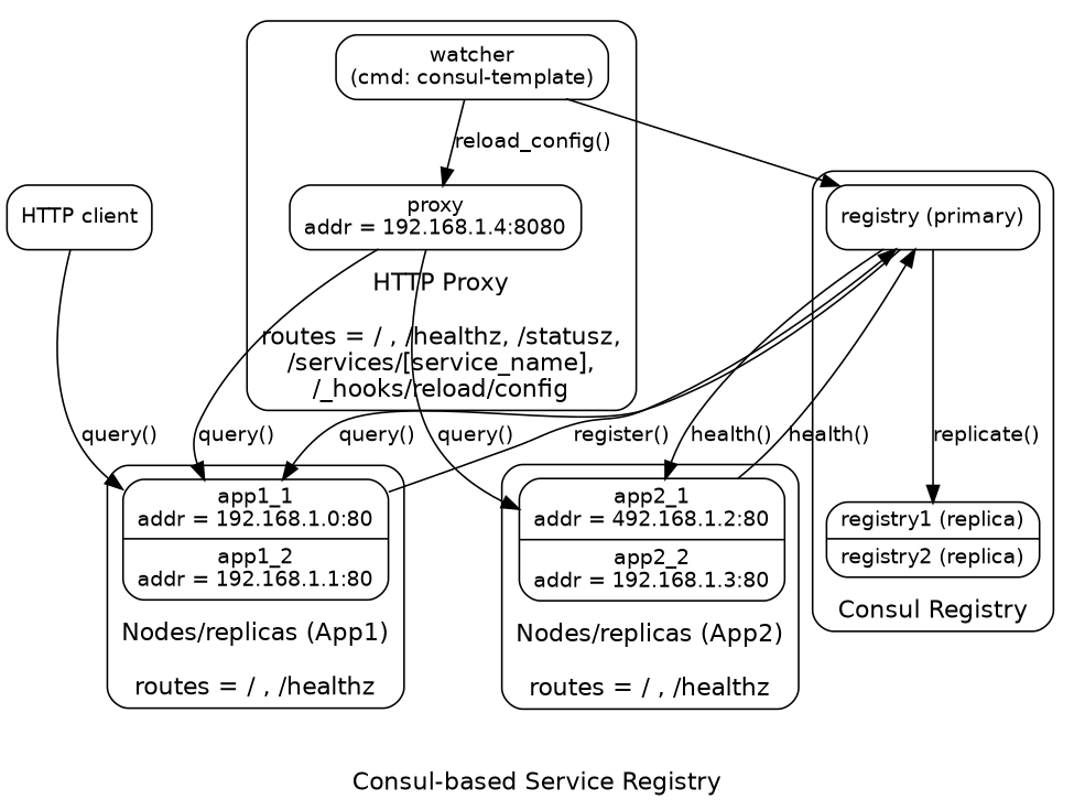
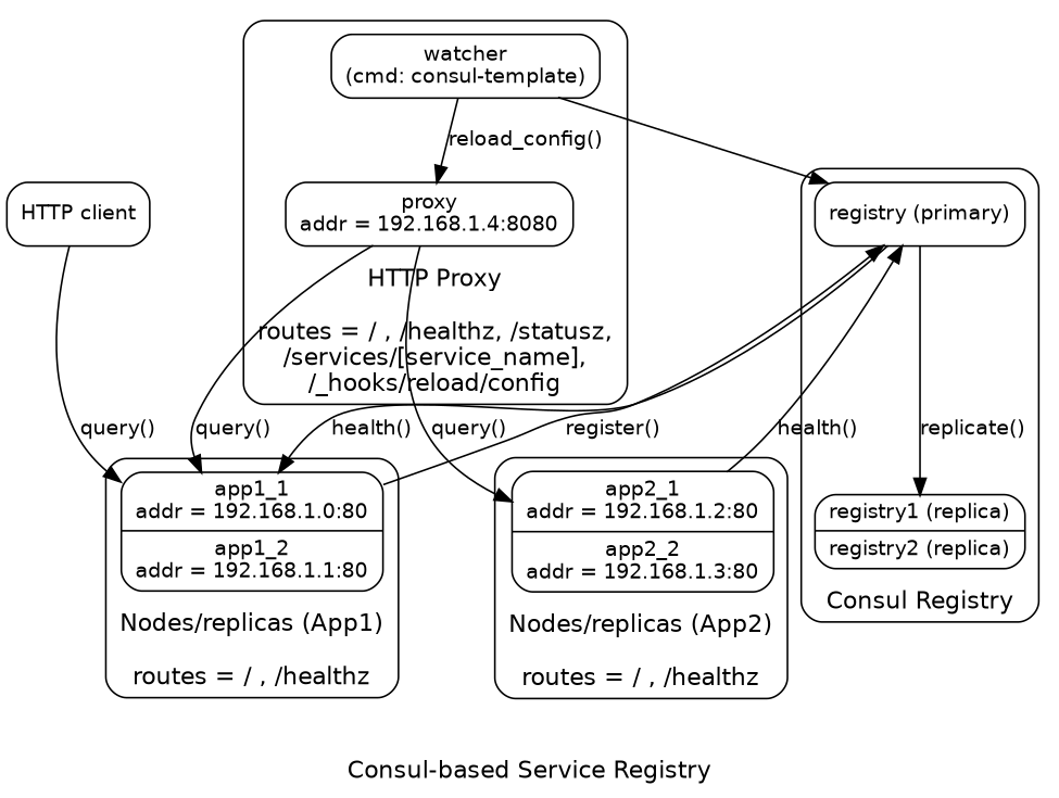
  digraph {
    fontname=Helvetica
    label="Consul-based Service Registry"
    rankdir=TB
    style=rounded
    node [fontname=Helvetica fontsize=12 shape=Mrecord]
    edge [fontname=Helvetica fontsize=12]
    n1 [label="proxy\naddr = 192.168.1.4:8080"]
    n2 [label="watcher\n(cmd: consul-template)"]
    n3 [label="<write> registry (primary)"]
    n4 [label="{registry1 (replica) | registry2 (replica)}"]
    n5 [label="{app1_1\naddr = 192.168.1.0:80 | app1_2\naddr = 192.168.1.1:80}"]
-   n6 [label="{app2_1\naddr = 492.168.1.2:80 | app2_2\naddr = 192.168.1.3:80}"]
+   n6 [label="{app2_1\naddr = 192.168.1.2:80 | app2_2\naddr = 192.168.1.3:80}"]
    n7 [label="HTTP client"]
    subgraph cluster_1 {
      label="HTTP Proxy\n\nroutes = / , /healthz, /statusz,\n/services/[service_name],\n/_hooks/reload/config"
      labelloc=b
      n1
      n2
    }
    subgraph cluster_2 {
      label="Consul Registry"
      labelloc=b
      n3
      n4
    }
    subgraph cluster_3 {
      label="Nodes/replicas (App1)\n\nroutes = / , /healthz"
      labelloc=b
      n5
    }
    subgraph cluster_4 {
      label="Nodes/replicas (App2)\n\nroutes = / , /healthz"
      labelloc=b
      n6
    }
    n1 -> n5 [label="query()"]
    n1 -> n6 [label="query()"]
    n2 -> n1 [label="reload_config()"]
    n2 -> n3
    n3 -> n4 [label="replicate()"]
-   n3 -> n5 [label="query()"]
-   n3 -> n6 [label="health()"]
+   n3 -> n5 [label="health()"]
    n5 -> n3 [headport=write label="register()"]
    n6 -> n3 [headport=write label="health()"]
    n7 -> n5 [label="query()"]
  }
